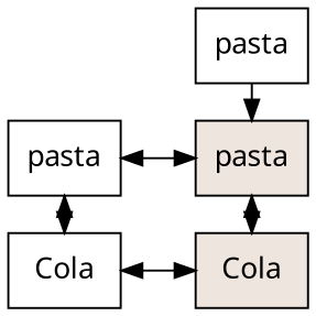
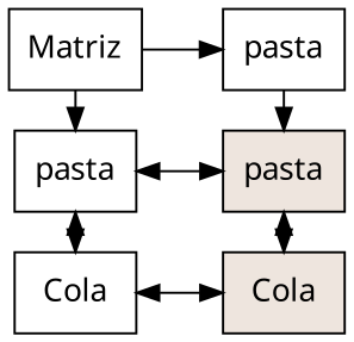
  digraph {
    rankdir=LR
    fontname="Noto Sans"
    node [group=1 shape=box fontname="Noto Sans"]
    edge [fontname="Noto Sans" dir=both]
+   n1 [label=Matriz]
    n2 [group=3 label=pasta]
    n3 [group=4 label=Cola]
    n4 [label=pasta]
    n5 [fillcolor=seashell2 group=3 label=pasta style=filled]
    n6 [fillcolor=seashell2 group=4 label=Cola style=filled]
    subgraph sub_1 {
      rank=same
+     n1
      n2
      n3
    }
    subgraph sub_2 {
      rank=same
      n4
      n5
      n6
    }
+   n1 -> n2 [dir=""]
+   n1 -> n4 [dir=""]
    n2 -> n3
    n2 -> n5
    n3 -> n6
    n4 -> n5 [dir=""]
    n5 -> n6
  }
